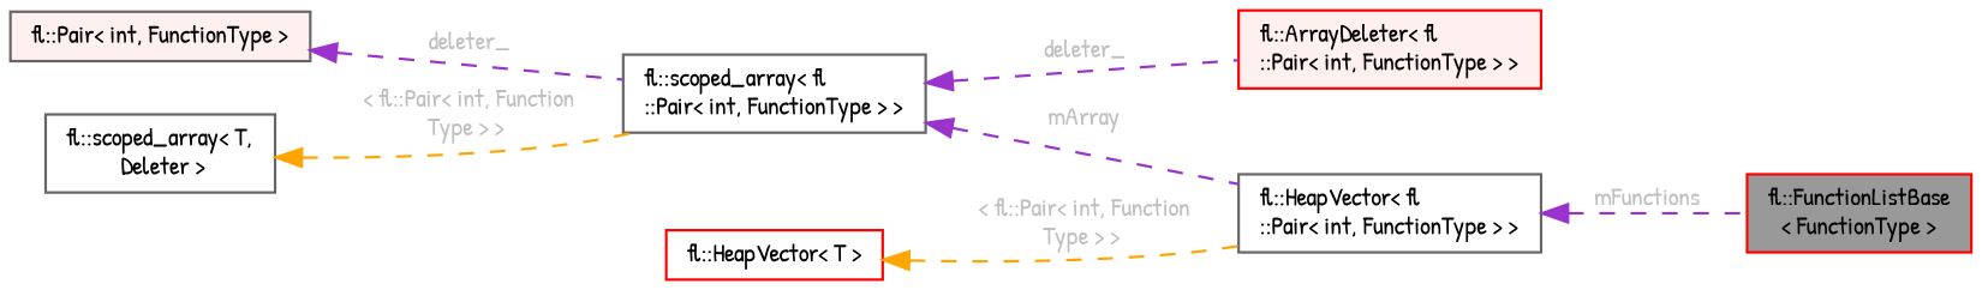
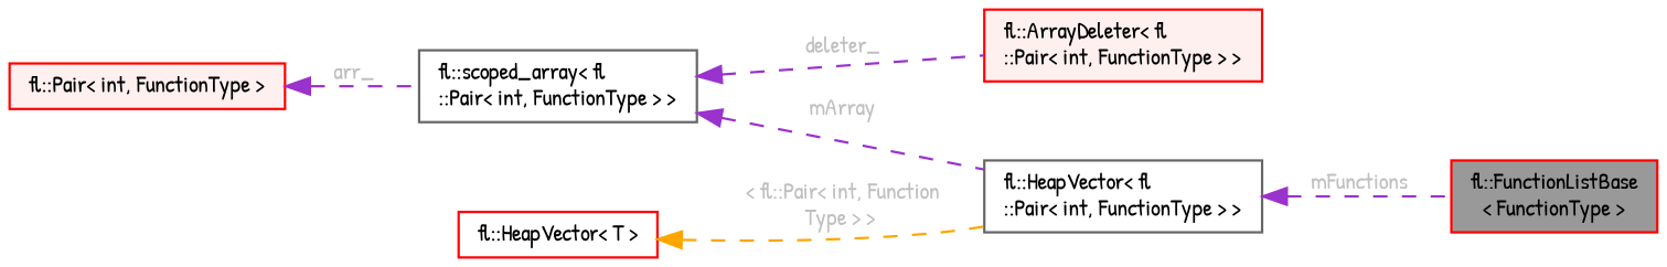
  digraph {
    fontname="Patrick Hand"
    rankdir=LR
    node [color=red fillcolor=white fontname="Patrick Hand" fontsize=10 shape=box style=filled]
    edge [color=darkorchid3 dir=back fontcolor=grey fontname="Patrick Hand" fontsize=10 labelfontname=Helvetica labelfontsize=10 style=dashed]
    n1 [fillcolor=grey60 fontcolor=black height=0.2 label="fl::FunctionListBase\l\< FunctionType \>" width=0.4]
    n2 [color=gray40 height=0.2 label="fl::HeapVector\< fl\l::Pair\< int, FunctionType \> \>" width=0.4]
    n3 [color=gray40 height=0.2 label="fl::scoped_array\< fl\l::Pair\< int, FunctionType \> \>" width=0.4]
    n4 [fillcolor="#FFF0F0" height=0.2 label="fl::ArrayDeleter\< fl\l::Pair\< int, FunctionType \> \>" width=0.4]
-   n5 [color=gray40 fillcolor="#FFF0F0" height=0.2 label="fl::Pair\< int, FunctionType \>" width=0.4]
-   n6 [color=gray40 height=0.2 label="fl::scoped_array\< T,\l Deleter \>" width=0.4]
+   n5 [fillcolor="#FFF0F0" height=0.2 label="fl::Pair\< int, FunctionType \>" width=0.4]
    n7 [height=0.2 label="fl::HeapVector\< T \>" width=0.4]
    n2 -> n1 [label=" mFunctions"]
    n3 -> n2 [label=" mArray"]
    n3 -> n4 [label=" deleter_"]
-   n5 -> n3 [label=" deleter_"]
-   n6 -> n3 [color=orange label=" \< fl::Pair\< int, Function\lType \> \>"]
+   n5 -> n3 [label=" arr_"]
    n7 -> n2 [color=orange label=" \< fl::Pair\< int, Function\lType \> \>"]
  }
